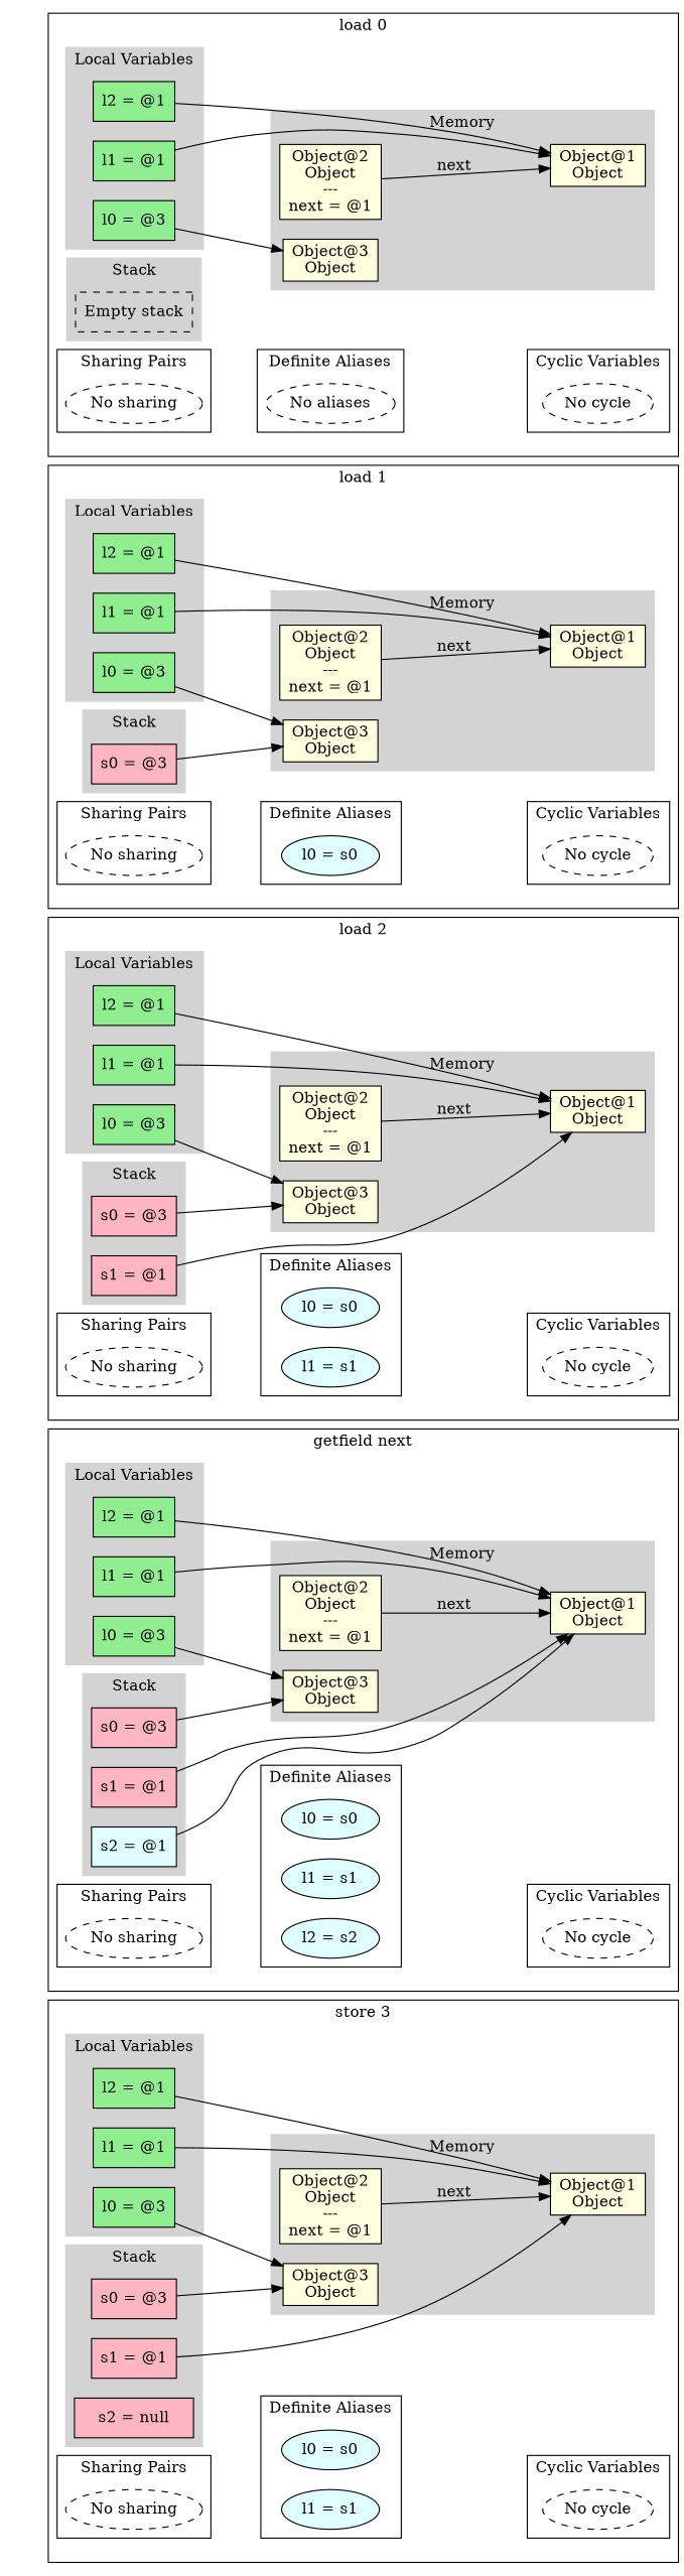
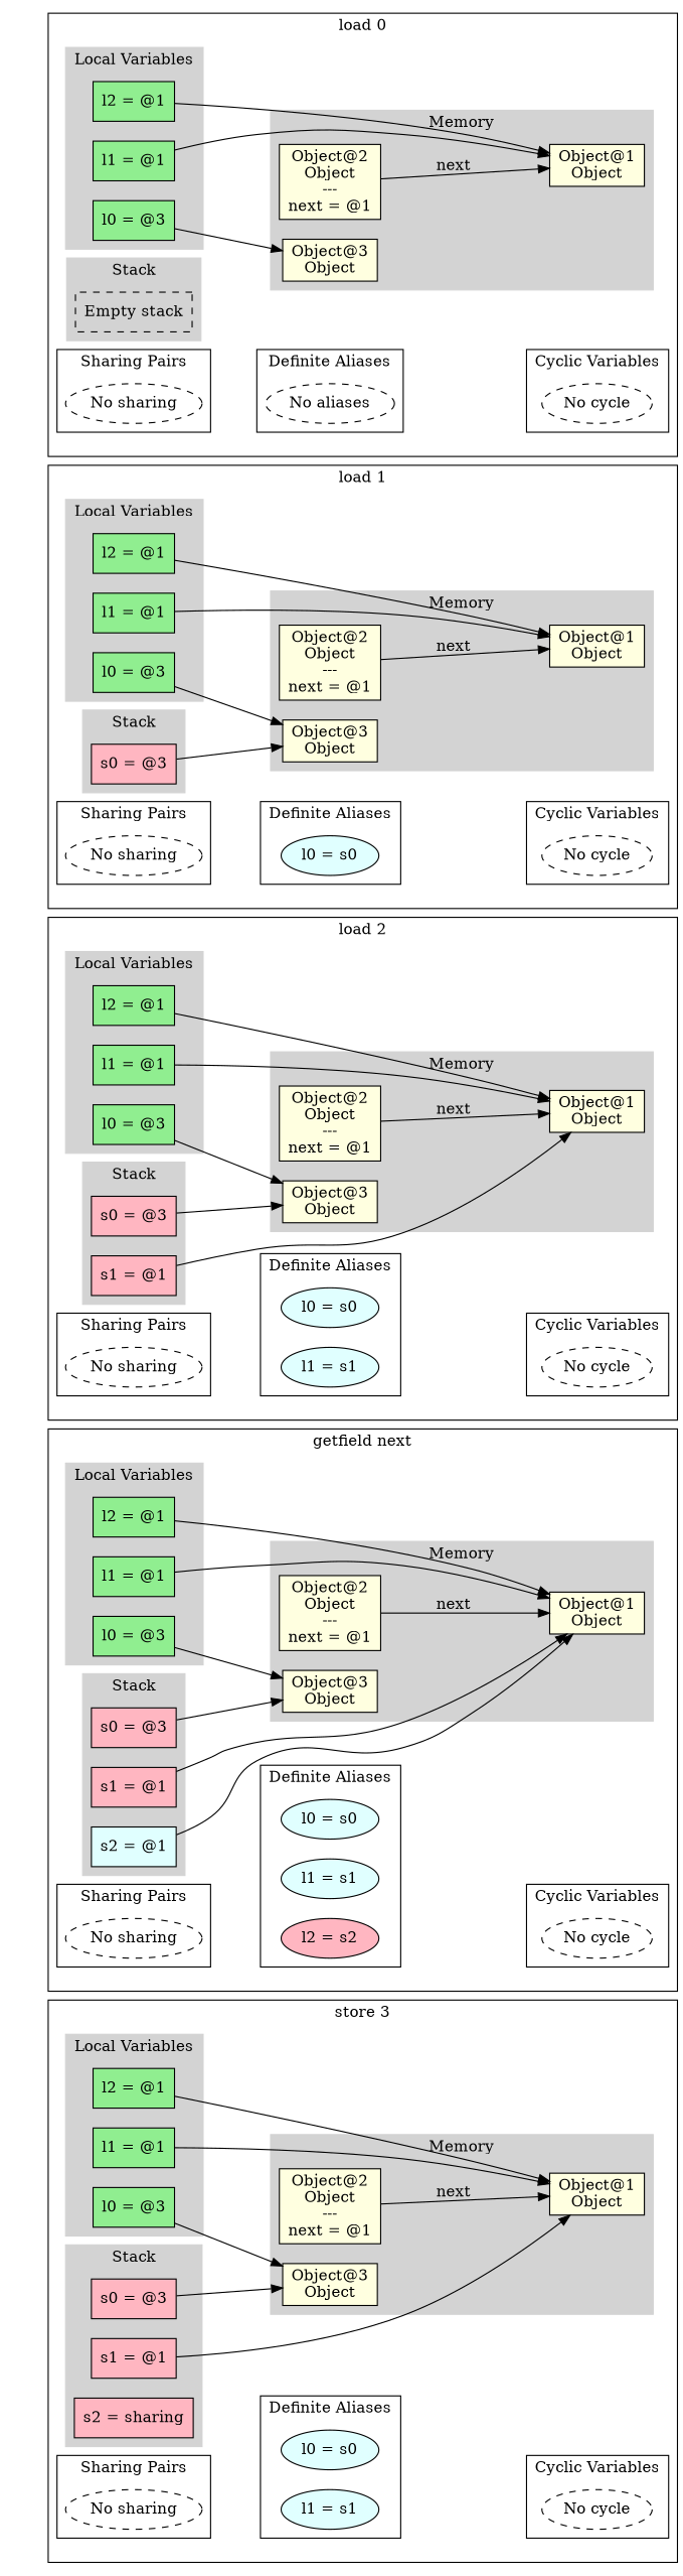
  digraph {
    anchor_start=anchor_519319284546114
    rankdir=LR
    node [fillcolor=lightgreen shape=box style=filled]
    anchor [fillcolor=lightblue height=0 shape=point style=invis width=0]
    n2 [label="l0 = @3"]
    n3 [label="l1 = @1"]
    n4 [label="l2 = @1"]
    n5 [fillcolor=white label="Empty stack" style=dashed]
    n6 [fillcolor=lightyellow label="Object@1\nObject"]
    n7 [fillcolor=lightyellow label="Object@2\nObject\n---\nnext = @1\n"]
    n8 [fillcolor=lightyellow label="Object@3\nObject"]
    n9 [fillcolor=white label="No sharing" shape=ellipse style=dashed]
    n10 [fillcolor=white label="No aliases" shape=ellipse style=dashed]
    n11 [fillcolor=white label="No cycle" shape=ellipse style=dashed]
    anchor_519319273399857 [fillcolor=lightblue shape=point style=invis]
    n13 [label="l0 = @3"]
    n14 [label="l1 = @1"]
    n15 [label="l2 = @1"]
    n16 [fillcolor=lightpink label="s0 = @3"]
    n17 [fillcolor=lightyellow label="Object@1\nObject"]
    n18 [fillcolor=lightyellow label="Object@2\nObject\n---\nnext = @1\n"]
    n19 [fillcolor=lightyellow label="Object@3\nObject"]
    n20 [fillcolor=white label="No sharing" shape=ellipse style=dashed]
    n21 [fillcolor=lightcyan label="l0 = s0" shape=ellipse]
    n22 [fillcolor=white label="No cycle" shape=ellipse style=dashed]
    anchor_519319274625449 [fillcolor=lightblue shape=point style=invis]
    n24 [label="l0 = @3"]
    n25 [label="l1 = @1"]
    n26 [label="l2 = @1"]
    n27 [fillcolor=lightpink label="s0 = @3"]
    n28 [fillcolor=lightpink label="s1 = @1"]
    n29 [fillcolor=lightyellow label="Object@1\nObject"]
    n30 [fillcolor=lightyellow label="Object@2\nObject\n---\nnext = @1\n"]
    n31 [fillcolor=lightyellow label="Object@3\nObject"]
    n32 [fillcolor=white label="No sharing" shape=ellipse style=dashed]
    n33 [fillcolor=lightcyan label="l0 = s0" shape=ellipse]
    n34 [fillcolor=lightcyan label="l1 = s1" shape=ellipse]
    n35 [fillcolor=white label="No cycle" shape=ellipse style=dashed]
    anchor_519319276779032 [fillcolor=lightblue shape=point style=invis]
    n37 [fillcolor=white label="No cycle" shape=ellipse style=dashed]
    n38 [label="l0 = @3"]
    n39 [label="l1 = @1"]
    n40 [label="l2 = @1"]
    n41 [fillcolor=lightpink label="s0 = @3"]
    n42 [fillcolor=lightpink label="s1 = @1"]
    n43 [fillcolor=lightcyan label="s2 = @1"]
    n44 [fillcolor=lightyellow label="Object@1\nObject"]
    n45 [fillcolor=lightyellow label="Object@2\nObject\n---\nnext = @1\n"]
    n46 [fillcolor=lightyellow label="Object@3\nObject"]
    n47 [fillcolor=white label="No sharing" shape=ellipse style=dashed]
    n48 [fillcolor=lightcyan label="l0 = s0" shape=ellipse]
    n49 [fillcolor=lightcyan label="l1 = s1" shape=ellipse]
-   n50 [fillcolor=lightcyan label="l2 = s2" shape=ellipse]
+   n50 [fillcolor=lightpink label="l2 = s2" shape=ellipse]
    anchor_519319278985254 [fillcolor=lightblue shape=point style=invis]
    n52 [label="l0 = @3"]
    n53 [label="l1 = @1"]
    n54 [label="l2 = @1"]
    n55 [fillcolor=lightpink label="s0 = @3"]
    n56 [fillcolor=lightpink label="s1 = @1"]
-   n57 [fillcolor=lightpink label="s2 = null"]
+   n57 [fillcolor=lightpink label="s2 = sharing"]
    n58 [fillcolor=lightyellow label="Object@1\nObject"]
    n59 [fillcolor=lightyellow label="Object@2\nObject\n---\nnext = @1\n"]
    n60 [fillcolor=lightyellow label="Object@3\nObject"]
    n61 [fillcolor=white label="No sharing" shape=ellipse style=dashed]
    n62 [fillcolor=lightcyan label="l0 = s0" shape=ellipse]
    n63 [fillcolor=lightcyan label="l1 = s1" shape=ellipse]
    n64 [fillcolor=white label="No cycle" shape=ellipse style=dashed]
    anchor_519319284546114 [fillcolor=lightblue shape=point style=invis]
    anchor_start [fillcolor=lightblue shape=point style=invis]
    subgraph cluster_1 {
      style=invis
      anchor
    }
    subgraph cluster_2 {
      label="load 0"
      anchor_519319273399857
      subgraph cluster_3 {
        color=lightgrey
        label="Local Variables"
        style=filled
        n2
        n3
        n4
      }
      subgraph cluster_4 {
        color=lightgrey
        label=Stack
        style=filled
        n5
      }
      subgraph cluster_5 {
        color=lightgrey
        label=Memory
        style=filled
        n6
        n7
        n8
      }
      subgraph cluster_6 {
        label="Sharing Pairs"
        n9
      }
      subgraph cluster_7 {
        label="Definite Aliases"
        n10
      }
      subgraph cluster_8 {
        label="Cyclic Variables"
        n11
      }
    }
    subgraph cluster_9 {
      label="load 1"
      anchor_519319274625449
      subgraph cluster_10 {
        color=lightgrey
        label="Local Variables"
        style=filled
        n13
        n14
        n15
      }
      subgraph cluster_11 {
        color=lightgrey
        label=Stack
        style=filled
        n16
      }
      subgraph cluster_12 {
        color=lightgrey
        label=Memory
        style=filled
        n17
        n18
        n19
      }
      subgraph cluster_13 {
        label="Sharing Pairs"
        n20
      }
      subgraph cluster_14 {
        label="Definite Aliases"
        n21
      }
      subgraph cluster_15 {
        label="Cyclic Variables"
        n22
      }
    }
    subgraph cluster_16 {
      label="load 2"
      anchor_519319276779032
      subgraph cluster_17 {
        color=lightgrey
        label="Local Variables"
        style=filled
        n24
        n25
        n26
      }
      subgraph cluster_18 {
        color=lightgrey
        label=Stack
        style=filled
        n27
        n28
      }
      subgraph cluster_19 {
        color=lightgrey
        label=Memory
        style=filled
        n29
        n30
        n31
      }
      subgraph cluster_20 {
        label="Sharing Pairs"
        n32
      }
      subgraph cluster_21 {
        label="Definite Aliases"
        n33
        n34
      }
      subgraph cluster_22 {
        label="Cyclic Variables"
        n35
      }
    }
    subgraph cluster_23 {
      label="getfield next"
      anchor_519319278985254
      subgraph cluster_24 {
        label="Cyclic Variables"
        n37
      }
      subgraph cluster_25 {
        color=lightgrey
        label="Local Variables"
        style=filled
        n38
        n39
        n40
      }
      subgraph cluster_26 {
        color=lightgrey
        label=Stack
        style=filled
        n41
        n42
        n43
      }
      subgraph cluster_27 {
        color=lightgrey
        label=Memory
        style=filled
        n44
        n45
        n46
      }
      subgraph cluster_28 {
        label="Sharing Pairs"
        n47
      }
      subgraph cluster_29 {
        label="Definite Aliases"
        n48
        n49
        n50
      }
    }
    subgraph cluster_30 {
      label="store 3"
      anchor_519319284546114
      subgraph cluster_31 {
        color=lightgrey
        label="Local Variables"
        style=filled
        n52
        n53
        n54
      }
      subgraph cluster_32 {
        color=lightgrey
        label=Stack
        style=filled
        n55
        n56
        n57
      }
      subgraph cluster_33 {
        color=lightgrey
        label=Memory
        style=filled
        n58
        n59
        n60
      }
      subgraph cluster_34 {
        label="Sharing Pairs"
        n61
      }
      subgraph cluster_35 {
        label="Definite Aliases"
        n62
        n63
      }
      subgraph cluster_36 {
        label="Cyclic Variables"
        n64
      }
    }
    n2 -> n8
    n3 -> n6
    n4 -> n6
    n7 -> n6 [label=next]
    n9 -> n10 [style=invis weight=10]
    n10 -> n11 [style=invis weight=10]
    n13 -> n19
    n14 -> n17
    n15 -> n17
    n16 -> n19
    n18 -> n17 [label=next]
    n20 -> n21 [style=invis weight=10]
    n21 -> n22 [style=invis weight=10]
    n24 -> n31
    n25 -> n29
    n26 -> n29
    n27 -> n31
    n28 -> n29
    n30 -> n29 [label=next]
    n32 -> n34 [style=invis weight=10]
    n34 -> n35 [style=invis weight=10]
    n38 -> n46
    n39 -> n44
    n40 -> n44
    n41 -> n46
    n42 -> n44
    n43 -> n44
    n45 -> n44 [label=next]
    n47 -> n50 [style=invis weight=10]
    n50 -> n37 [style=invis weight=10]
    n52 -> n60
    n53 -> n58
    n54 -> n58
    n55 -> n60
    n56 -> n58
    n59 -> n58 [label=next]
    n61 -> n63 [style=invis weight=10]
    n63 -> n64 [style=invis weight=10]
    anchor_start -> anchor_519319273399857 [style=invis]
    anchor_start -> anchor_519319274625449 [style=invis]
    anchor_start -> anchor_519319276779032 [style=invis]
    anchor_start -> anchor_519319278985254 [style=invis]
    anchor_start -> anchor_519319284546114 [style=invis]
  }
